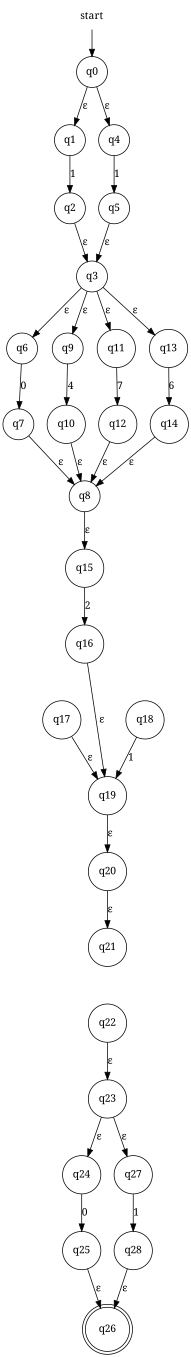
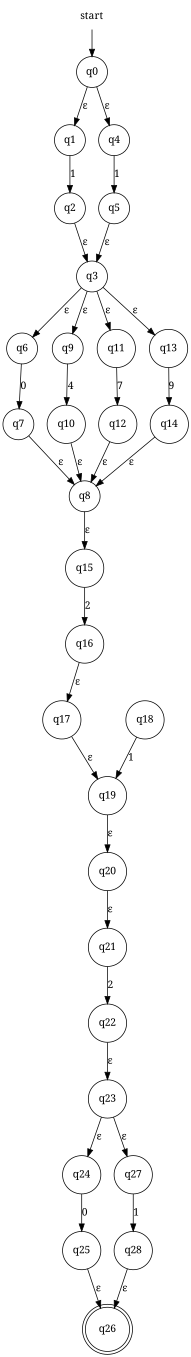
  digraph {
    fontname="Noto Serif"
    node [fontname="Noto Serif" shape=circle]
    edge [fontname="Noto Serif"]
    start [shape=none]
    q0
    q1
    q4
    q26 [shape=doublecircle]
    q2
    q5
    q3
    q6
    q9
    q11
    q13
    q7
    q10
    q12
    q14
    q8
    q15
    q16
    q17
    q19
    q18
    q20
    q21
    q22
    q23
    q24
    q27
    q25
    q28
    start -> q0
    q0 -> q1 [label="&epsilon;"]
    q0 -> q4 [label="&epsilon;"]
    q1 -> q2 [label=1]
    q4 -> q5 [label=1]
    q2 -> q3 [label="&epsilon;"]
    q5 -> q3 [label="&epsilon;"]
    q3 -> q6 [label="&epsilon;"]
    q3 -> q9 [label="&epsilon;"]
    q3 -> q11 [label="&epsilon;"]
    q3 -> q13 [label="&epsilon;"]
    q6 -> q7 [label=0]
    q9 -> q10 [label=4]
    q11 -> q12 [label=7]
-   q13 -> q14 [label=6]
+   q13 -> q14 [label=9]
    q7 -> q8 [label="&epsilon;"]
    q10 -> q8 [label="&epsilon;"]
    q12 -> q8 [label="&epsilon;"]
    q14 -> q8 [label="&epsilon;"]
    q8 -> q15 [label="&epsilon;"]
    q15 -> q16 [label=2]
-   q16 -> q19 [label="&epsilon;"]
+   q16 -> q17 [label="&epsilon;"]
    q17 -> q19 [label="&epsilon;"]
    q19 -> q20 [label="&epsilon;"]
    q18 -> q19 [label=1]
    q20 -> q21 [label="&epsilon;"]
+   q21 -> q22 [label=2]
    q22 -> q23 [label="&epsilon;"]
    q23 -> q24 [label="&epsilon;"]
    q23 -> q27 [label="&epsilon;"]
    q24 -> q25 [label=0]
    q27 -> q28 [label=1]
    q25 -> q26 [label="&epsilon;"]
    q28 -> q26 [label="&epsilon;"]
  }
